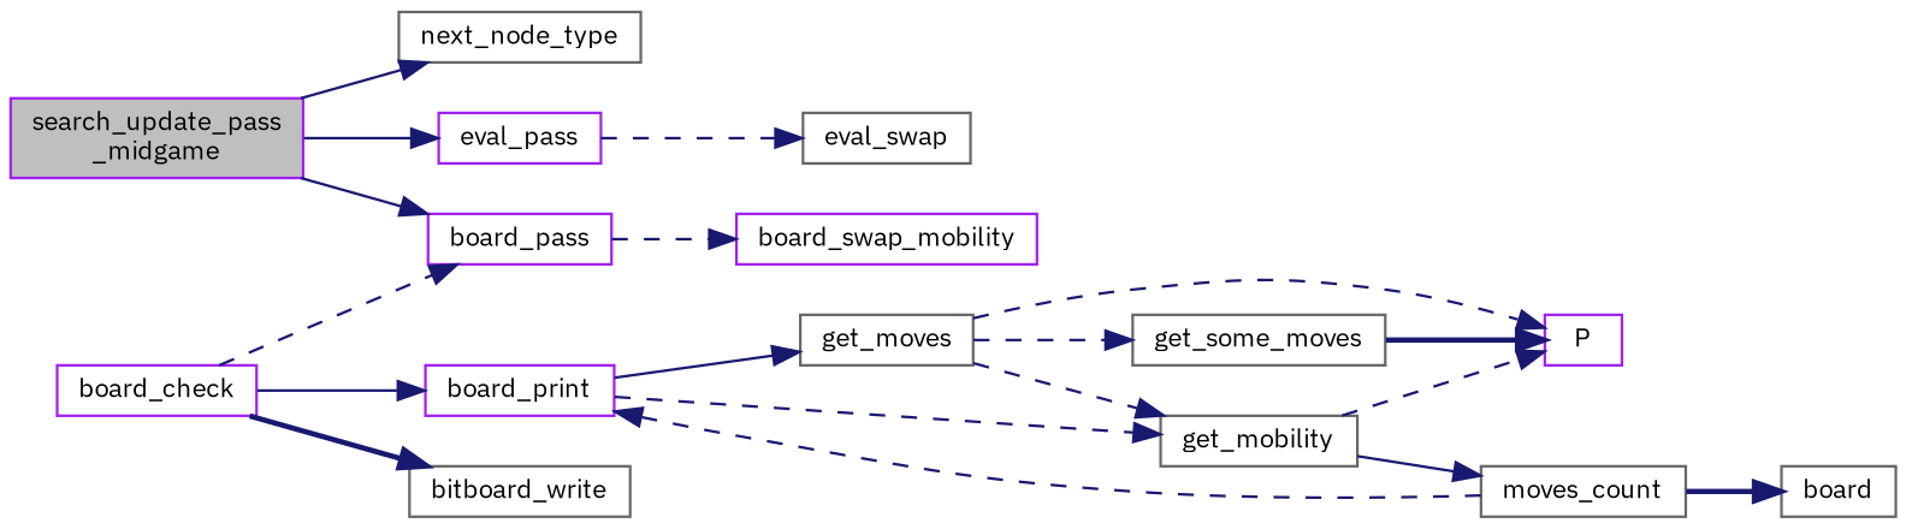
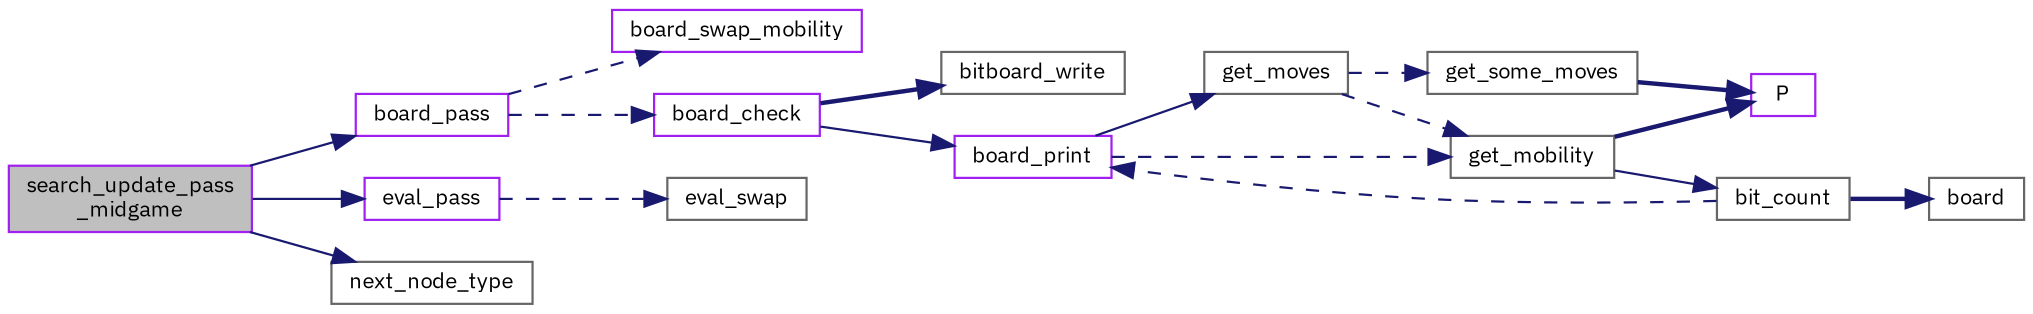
  digraph {
    fontname="IBM Plex Sans"
    rankdir=LR
    node [color=gray40 fontname="IBM Plex Sans" fontsize=10 shape=record]
    edge [color=midnightblue fontname="IBM Plex Sans" fontsize=10 labelfontname=FreeSans labelfontsize=10 style=dashed]
    n1 [color=purple fillcolor=grey75 fontcolor=black height=0.2 label="search_update_pass\l_midgame" style=filled width=0.4]
    n2 [color=purple height=0.2 label=board_pass width=0.4]
    n3 [color=purple height=0.2 label=eval_pass width=0.4]
    n4 [height=0.2 label=next_node_type width=0.4]
    n5 [color=purple height=0.2 label=board_check width=0.4]
    n6 [color=purple height=0.2 label=board_swap_mobility width=0.4]
    n7 [height=0.2 label=eval_swap width=0.4]
    n8 [height=0.2 label=bitboard_write width=0.4]
    n9 [color=purple height=0.2 label=board_print width=0.4]
    n10 [height=0.2 label=get_mobility width=0.4]
    n11 [height=0.2 label=get_moves width=0.4]
-   n12 [height=0.2 label=moves_count width=0.4]
+   n12 [height=0.2 label=bit_count width=0.4]
    n13 [height=0.2 label=board width=0.4]
    n14 [color=purple height=0.2 label=P width=0.4]
    n15 [height=0.2 label=get_some_moves width=0.4]
    n1 -> n2 [style=solid]
    n1 -> n3 [style=solid]
    n1 -> n4 [style=solid]
-   n5 -> n2
+   n2 -> n5
    n2 -> n6
    n3 -> n7
    n5 -> n8 [style=bold]
    n5 -> n9 [style=solid]
    n9 -> n10
    n9 -> n11 [style=solid]
    n10 -> n12 [style=solid]
-   n10 -> n14
+   n10 -> n14 [style=bold]
    n11 -> n10
-   n11 -> n14
    n11 -> n15
    n12 -> n9
    n12 -> n13 [style=bold]
    n15 -> n14 [style=bold]
  }
